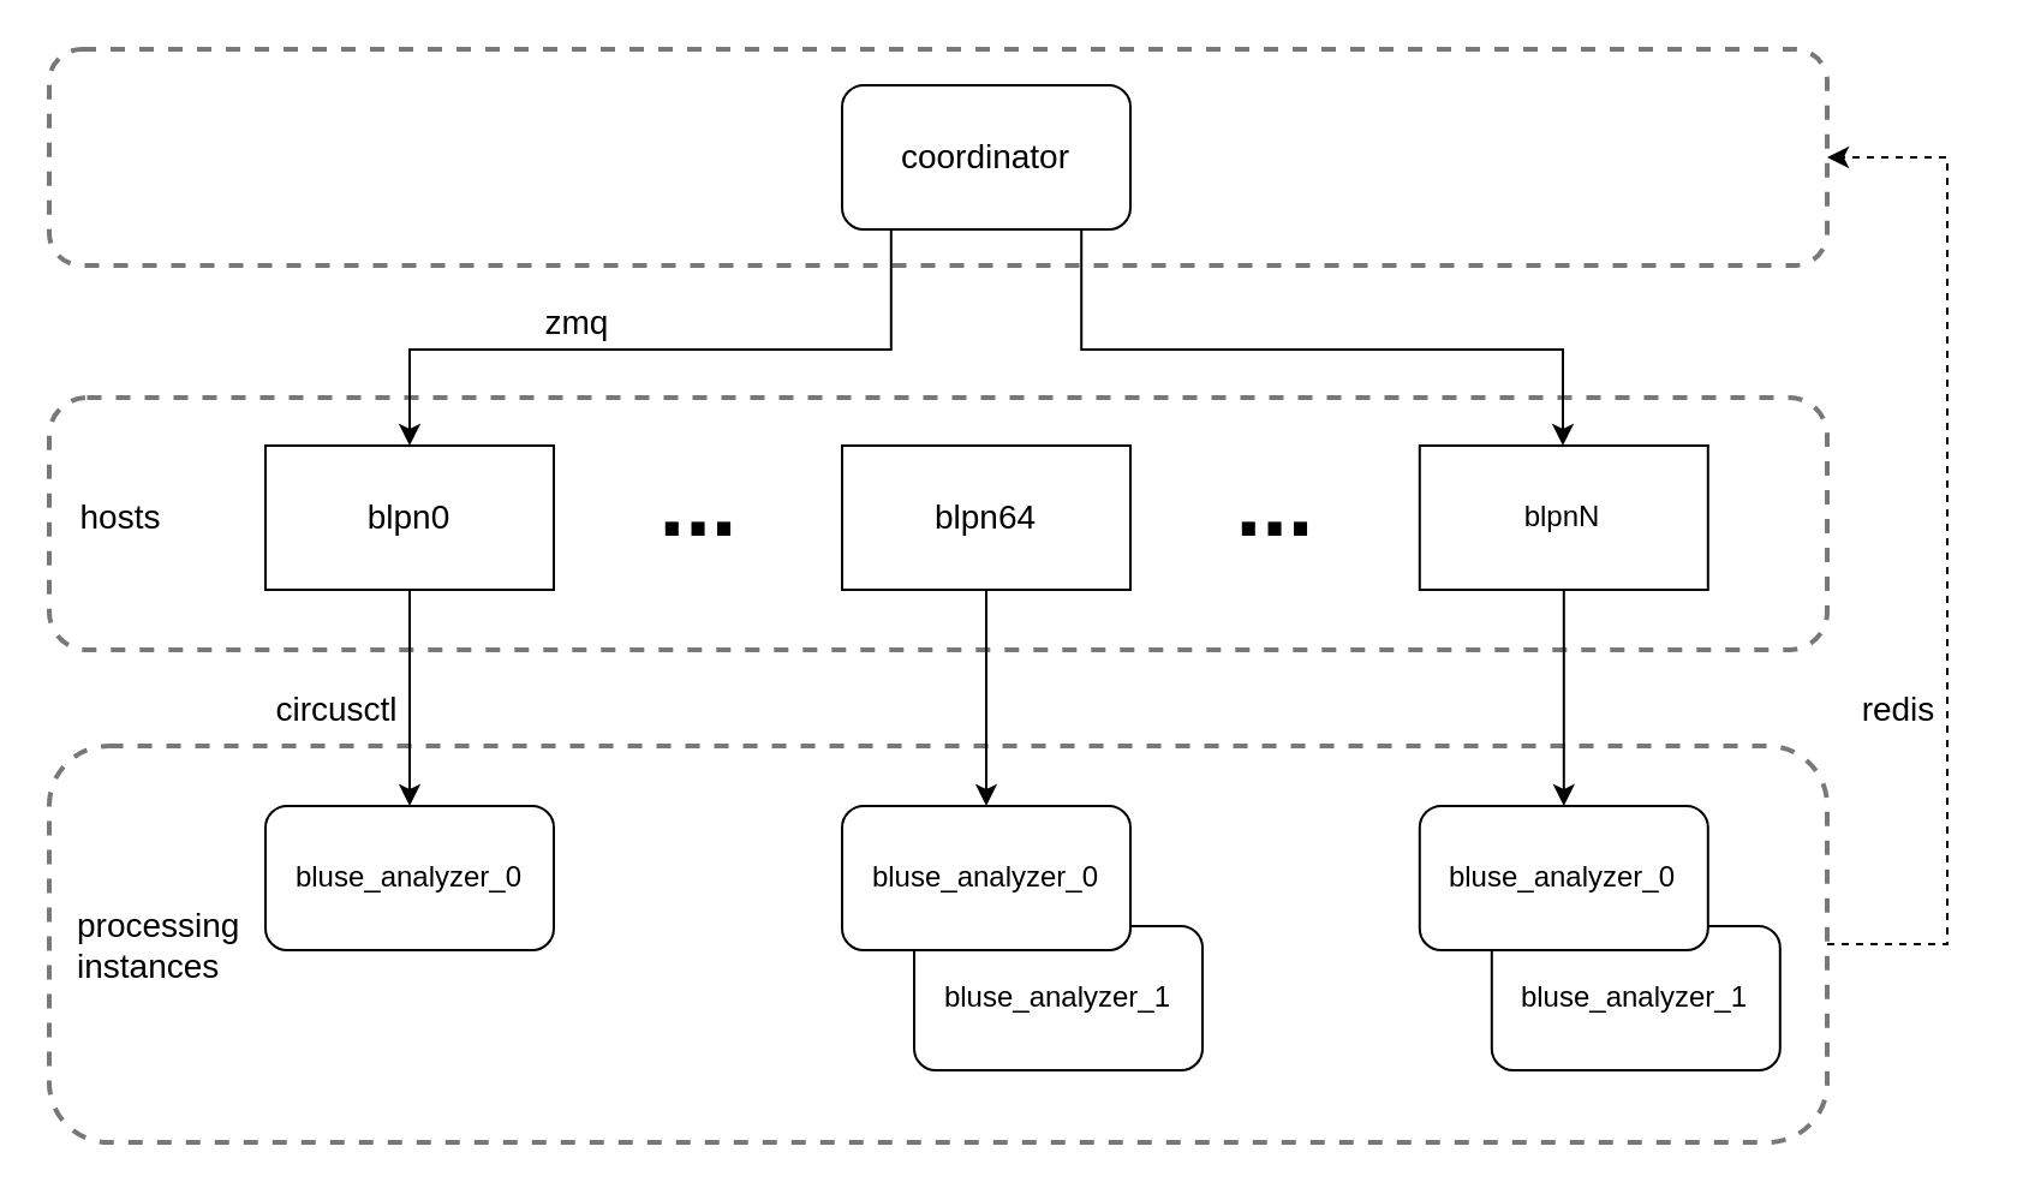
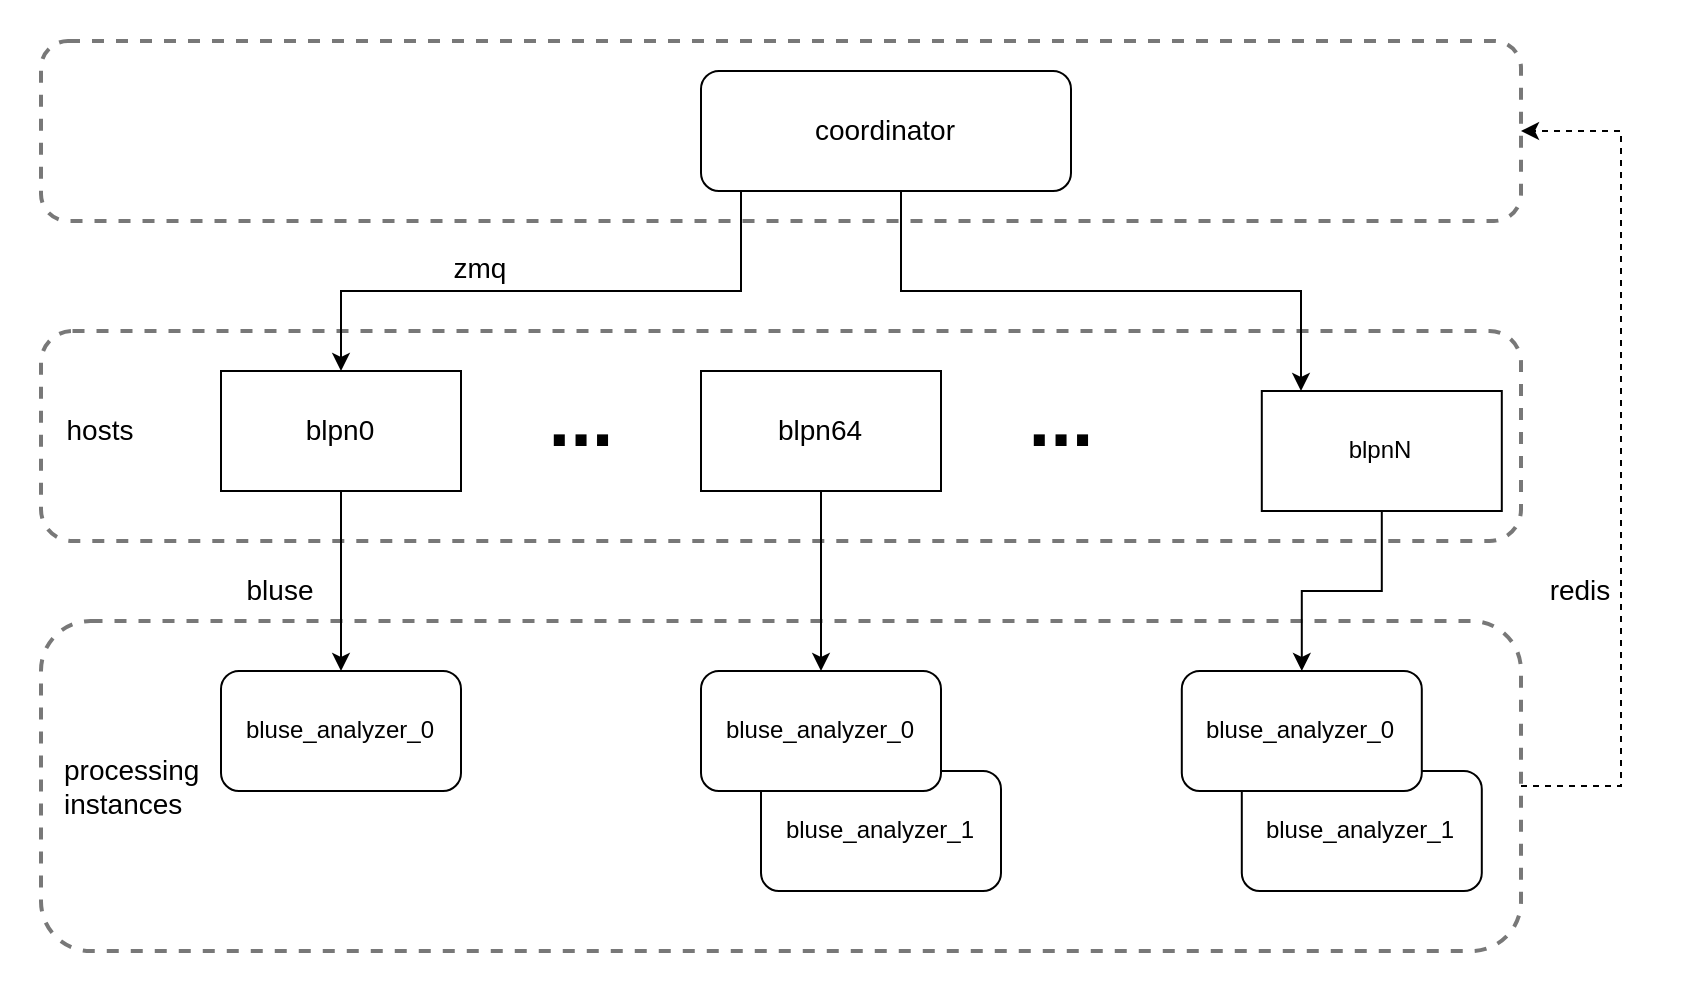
  <mxCell id="0" />
  <mxCell id="1" parent="0" />
  <mxCell id="2" value="" style="rounded=1;whiteSpace=wrap;html=1;fillColor=none;strokeWidth=2;strokeColor=#787878;dashed=1;" parent="1" vertex="1"><mxGeometry x="20" y="20" width="740" height="90" as="geometry" /></mxCell>
  <mxCell id="3" style="edgeStyle=orthogonalEdgeStyle;rounded=0;orthogonalLoop=1;jettySize=auto;html=1;exitX=1;exitY=0.5;exitDx=0;exitDy=0;entryX=1;entryY=0.5;entryDx=0;entryDy=0;dashed=1;" edge="1" parent="1" source="4" target="2"><mxGeometry relative="1" as="geometry"><Array as="points"><mxPoint x="810" y="393" /><mxPoint x="810" y="65" /></Array></mxGeometry></mxCell>
  <mxCell id="4" value="" style="rounded=1;whiteSpace=wrap;html=1;fillColor=none;strokeWidth=2;strokeColor=#787878;dashed=1;" parent="1" vertex="1"><mxGeometry x="20" y="310" width="740" height="165" as="geometry" /></mxCell>
  <mxCell id="5" value="" style="rounded=1;whiteSpace=wrap;html=1;fillColor=none;strokeWidth=2;strokeColor=#787878;dashed=1;" parent="1" vertex="1"><mxGeometry x="20" y="165" width="740" height="105" as="geometry" /></mxCell>
  <mxCell id="6" style="edgeStyle=orthogonalEdgeStyle;rounded=0;orthogonalLoop=1;jettySize=auto;html=1;exitX=0.5;exitY=1;exitDx=0;exitDy=0;entryX=0.5;entryY=0;entryDx=0;entryDy=0;" parent="1" source="7" target="21" edge="1"><mxGeometry relative="1" as="geometry" /></mxCell>
- <mxCell id="7" value="blpnN" style="rounded=0;whiteSpace=wrap;html=1;fillColor=#FFFFFF;" parent="1" vertex="1"><mxGeometry x="590.4" y="185" width="120" height="60" as="geometry" /></mxCell>
+ <mxCell id="7" value="blpnN" style="rounded=0;whiteSpace=wrap;html=1;fillColor=#FFFFFF;" parent="1" vertex="1"><mxGeometry x="630.4" y="195" width="120" height="60" as="geometry" /></mxCell>
  <mxCell id="8" style="edgeStyle=orthogonalEdgeStyle;rounded=0;orthogonalLoop=1;jettySize=auto;html=1;exitX=0.5;exitY=1;exitDx=0;exitDy=0;entryX=0.5;entryY=0;entryDx=0;entryDy=0;" parent="1" source="9" target="19" edge="1"><mxGeometry relative="1" as="geometry" /></mxCell>
  <mxCell id="9" value="&lt;font style=&quot;font-size: 14px;&quot;&gt;blpn64&lt;/font&gt;" style="rounded=0;whiteSpace=wrap;html=1;fillColor=#FFFFFF;" parent="1" vertex="1"><mxGeometry x="350" y="185" width="120" height="60" as="geometry" /></mxCell>
  <mxCell id="10" value="bluse_analyzer_0" style="rounded=1;whiteSpace=wrap;html=1;fillColor=#FFFFFF;" parent="1" vertex="1"><mxGeometry x="110" y="335" width="120" height="60" as="geometry" /></mxCell>
  <mxCell id="11" style="edgeStyle=orthogonalEdgeStyle;rounded=0;orthogonalLoop=1;jettySize=auto;html=1;exitX=0.17;exitY=1;exitDx=0;exitDy=0;exitPerimeter=0;" parent="1" source="13" target="15" edge="1"><mxGeometry relative="1" as="geometry"><Array as="points"><mxPoint x="370" y="145" /><mxPoint x="170" y="145" /></Array><mxPoint x="300.4" y="95" as="sourcePoint" /></mxGeometry></mxCell>
  <mxCell id="12" style="edgeStyle=orthogonalEdgeStyle;rounded=0;orthogonalLoop=1;jettySize=auto;html=1;exitX=0.83;exitY=1;exitDx=0;exitDy=0;exitPerimeter=0;" parent="1" source="13" target="7" edge="1"><mxGeometry relative="1" as="geometry"><Array as="points"><mxPoint x="450" y="145" /><mxPoint x="650" y="145" /></Array><mxPoint x="520" y="95" as="sourcePoint" /></mxGeometry></mxCell>
- <mxCell id="13" value="&lt;font style=&quot;font-size: 14px;&quot;&gt;coordinator&lt;/font&gt;" style="rounded=1;whiteSpace=wrap;html=1;points=[[0,0,0,0,0],[0,0.25,0,0,0],[0,0.5,0,0,0],[0,0.75,0,0,0],[0,1,0,0,0],[0.17,1,0,0,0],[0.25,0,0,0,0],[0.33,1,0,0,0],[0.5,0,0,0,0],[0.5,1,0,0,0],[0.67,1,0,0,0],[0.75,0,0,0,0],[0.83,1,0,0,0],[1,0,0,0,0],[1,0.25,0,0,0],[1,0.5,0,0,0],[1,0.75,0,0,0],[1,1,0,0,0]];fillColor=#FFFFFF;" parent="1" vertex="1"><mxGeometry x="350" y="35" width="120" height="60" as="geometry" /></mxCell>
+ <mxCell id="13" value="&lt;font style=&quot;font-size: 14px;&quot;&gt;coordinator&lt;/font&gt;" style="rounded=1;whiteSpace=wrap;html=1;points=[[0,0,0,0,0],[0,0.25,0,0,0],[0,0.5,0,0,0],[0,0.75,0,0,0],[0,1,0,0,0],[0.17,1,0,0,0],[0.25,0,0,0,0],[0.33,1,0,0,0],[0.5,0,0,0,0],[0.5,1,0,0,0],[0.67,1,0,0,0],[0.75,0,0,0,0],[0.83,1,0,0,0],[1,0,0,0,0],[1,0.25,0,0,0],[1,0.5,0,0,0],[1,0.75,0,0,0],[1,1,0,0,0]];fillColor=#FFFFFF;" parent="1" vertex="1"><mxGeometry x="350" y="35" width="185" height="60" as="geometry" /></mxCell>
  <mxCell id="14" style="edgeStyle=orthogonalEdgeStyle;rounded=0;orthogonalLoop=1;jettySize=auto;html=1;exitX=0.5;exitY=1;exitDx=0;exitDy=0;" parent="1" source="15" target="10" edge="1"><mxGeometry relative="1" as="geometry" /></mxCell>
  <mxCell id="15" value="&lt;font style=&quot;font-size: 14px;&quot;&gt;blpn0&lt;/font&gt;" style="rounded=0;whiteSpace=wrap;html=1;fillColor=#FFFFFF;" parent="1" vertex="1"><mxGeometry x="110" y="185" width="120" height="60" as="geometry" /></mxCell>
  <mxCell id="16" value="&lt;font style=&quot;font-size: 14px;&quot;&gt;zmq&lt;/font&gt;" style="text;html=1;strokeColor=none;fillColor=none;align=center;verticalAlign=middle;whiteSpace=wrap;rounded=0;" parent="1" vertex="1"><mxGeometry x="210" y="119" width="60" height="30" as="geometry" /></mxCell>
- <mxCell id="17" value="&lt;font style=&quot;font-size: 14px;&quot;&gt;circusctl&lt;/font&gt;" style="text;html=1;strokeColor=none;fillColor=none;align=center;verticalAlign=middle;whiteSpace=wrap;rounded=0;" parent="1" vertex="1"><mxGeometry x="110" y="280" width="60" height="30" as="geometry" /></mxCell>
+ <mxCell id="17" value="&lt;font style=&quot;font-size: 14px;&quot;&gt;bluse&lt;/font&gt;" style="text;html=1;strokeColor=none;fillColor=none;align=center;verticalAlign=middle;whiteSpace=wrap;rounded=0;" parent="1" vertex="1"><mxGeometry x="110" y="280" width="60" height="30" as="geometry" /></mxCell>
  <mxCell id="18" value="bluse_analyzer_1" style="rounded=1;whiteSpace=wrap;html=1;fillColor=#FFFFFF;" parent="1" vertex="1"><mxGeometry x="380" y="385" width="120" height="60" as="geometry" /></mxCell>
  <mxCell id="19" value="bluse_analyzer_0" style="rounded=1;whiteSpace=wrap;html=1;fillColor=#FFFFFF;" parent="1" vertex="1"><mxGeometry x="350" y="335" width="120" height="60" as="geometry" /></mxCell>
  <mxCell id="20" value="bluse_analyzer_1" style="rounded=1;whiteSpace=wrap;html=1;fillColor=#FFFFFF;" parent="1" vertex="1"><mxGeometry x="620.4" y="385" width="120" height="60" as="geometry" /></mxCell>
  <mxCell id="21" value="bluse_analyzer_0" style="rounded=1;whiteSpace=wrap;html=1;fillColor=#FFFFFF;" parent="1" vertex="1"><mxGeometry x="590.4" y="335" width="120" height="60" as="geometry" /></mxCell>
  <mxCell id="22" value="&lt;font style=&quot;font-size: 14px;&quot;&gt;hosts&lt;/font&gt;" style="text;html=1;strokeColor=none;fillColor=none;align=center;verticalAlign=middle;whiteSpace=wrap;rounded=0;" parent="1" vertex="1"><mxGeometry x="20" y="200" width="60" height="30" as="geometry" /></mxCell>
  <mxCell id="23" value="&lt;div style=&quot;font-size: 14px;&quot; align=&quot;left&quot;&gt;&lt;font style=&quot;font-size: 14px;&quot;&gt;processing &lt;br&gt;&lt;/font&gt;&lt;/div&gt;&lt;div style=&quot;font-size: 14px;&quot; align=&quot;left&quot;&gt;&lt;font style=&quot;font-size: 14px;&quot;&gt;instances&lt;br&gt;&lt;/font&gt;&lt;/div&gt;" style="text;html=1;strokeColor=none;fillColor=none;align=left;verticalAlign=middle;whiteSpace=wrap;rounded=0;" parent="1" vertex="1"><mxGeometry x="30" y="377.5" width="60" height="30" as="geometry" /></mxCell>
  <mxCell id="24" value="&lt;b&gt;&lt;font style=&quot;font-size: 39px;&quot;&gt;...&lt;/font&gt;&lt;/b&gt;" style="text;html=1;align=center;verticalAlign=middle;resizable=0;points=[];autosize=1;strokeColor=none;fillColor=none;" vertex="1" parent="1"><mxGeometry x="500" y="180" width="60" height="60" as="geometry" /></mxCell>
  <mxCell id="25" value="&lt;b&gt;&lt;font style=&quot;font-size: 39px;&quot;&gt;...&lt;/font&gt;&lt;/b&gt;" style="text;html=1;align=center;verticalAlign=middle;resizable=0;points=[];autosize=1;strokeColor=none;fillColor=none;" vertex="1" parent="1"><mxGeometry x="260" y="180" width="60" height="60" as="geometry" /></mxCell>
  <mxCell id="26" value="&lt;font style=&quot;font-size: 14px;&quot;&gt;redis&lt;/font&gt;" style="text;html=1;strokeColor=none;fillColor=none;align=center;verticalAlign=middle;whiteSpace=wrap;rounded=0;" vertex="1" parent="1"><mxGeometry x="760" y="280" width="60" height="30" as="geometry" /></mxCell>
